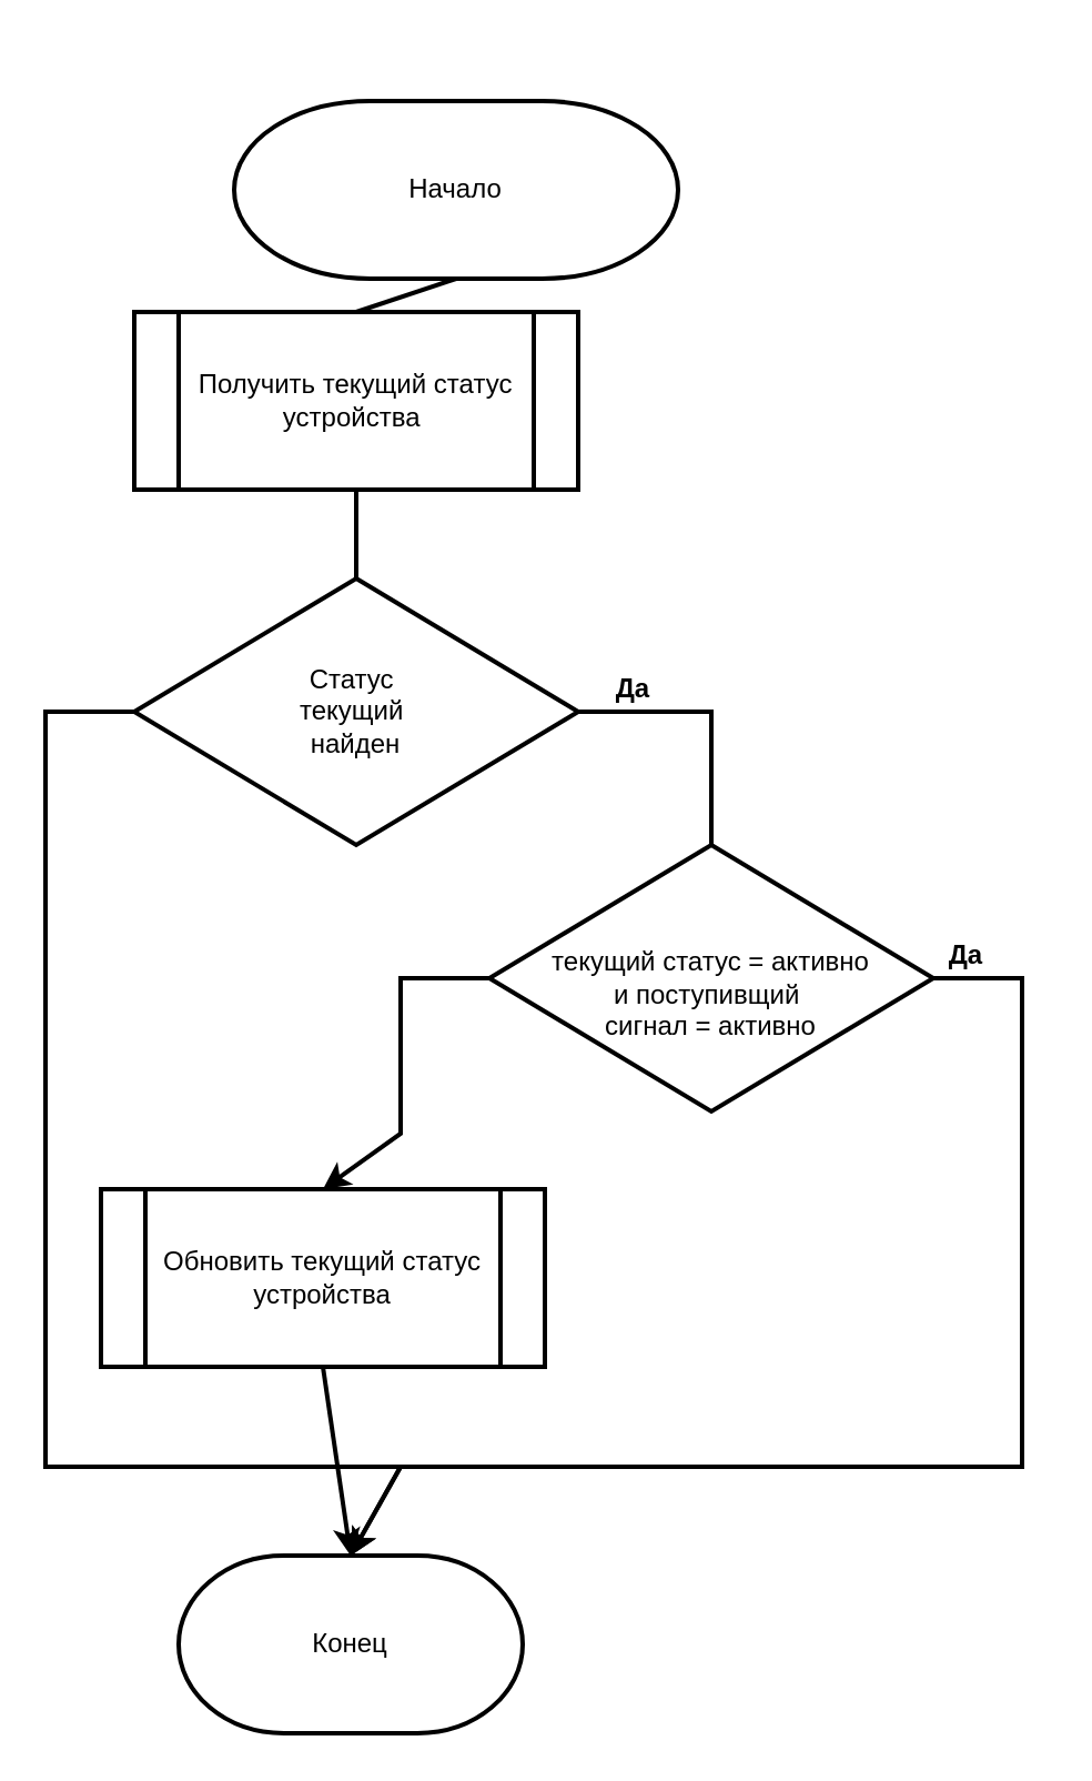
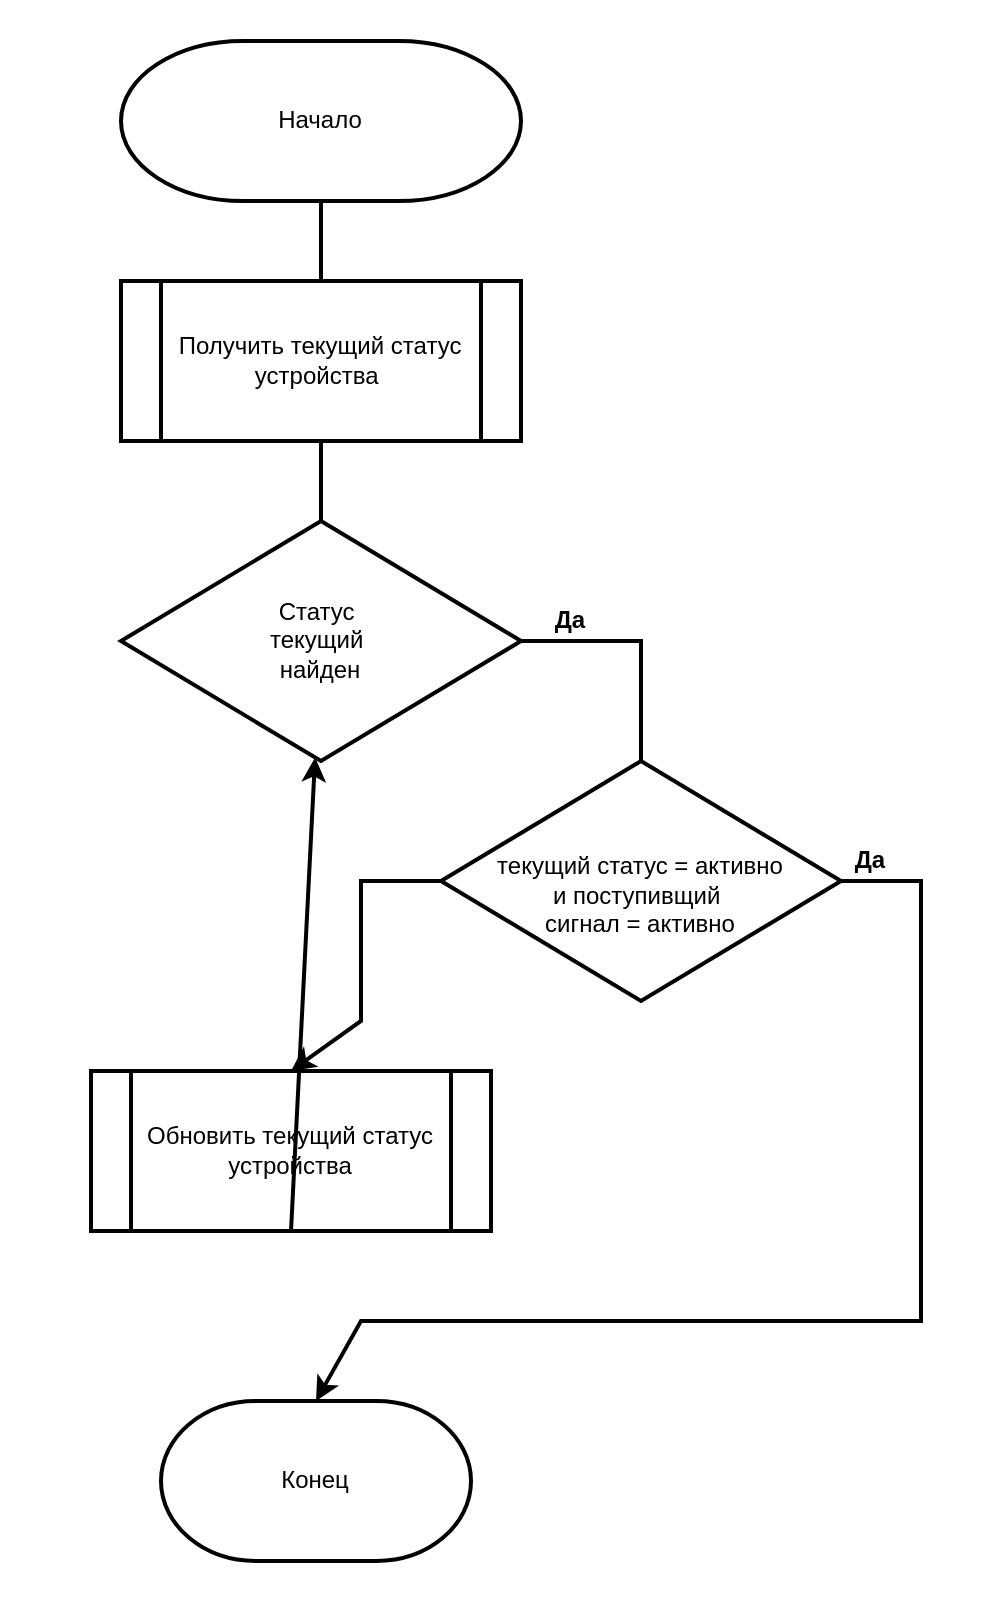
  <mxCell id="0" />
  <mxCell id="1" parent="0" />
- <mxCell id="2" value="Начало" style="strokeWidth=2;html=1;shape=mxgraph.flowchart.terminator;whiteSpace=wrap;" vertex="1" parent="1"><mxGeometry x="105" y="45" width="200" height="80" as="geometry" /></mxCell>
+ <mxCell id="2" value="Начало" style="strokeWidth=2;html=1;shape=mxgraph.flowchart.terminator;whiteSpace=wrap;" vertex="1" parent="1"><mxGeometry x="60" y="20" width="200" height="80" as="geometry" /></mxCell>
  <mxCell id="3" value="Получить текущий статус устройства&amp;nbsp;" style="shape=process;whiteSpace=wrap;html=1;backgroundOutline=1;strokeWidth=2;" vertex="1" parent="1"><mxGeometry x="60" y="140" width="200" height="80" as="geometry" /></mxCell>
  <mxCell id="4" value="Статус&amp;nbsp;&lt;div&gt;текущий&amp;nbsp;&lt;/div&gt;&lt;div&gt;найден&lt;/div&gt;" style="rhombus;whiteSpace=wrap;html=1;strokeWidth=2;" vertex="1" parent="1"><mxGeometry x="60" y="260" width="200" height="120" as="geometry" /></mxCell>
  <mxCell id="5" value="&lt;div&gt;&lt;br&gt;&lt;/div&gt;текущий статус = активно&lt;div&gt;и поступивщий&amp;nbsp;&lt;/div&gt;&lt;div&gt;сигнал = активно&lt;/div&gt;" style="rhombus;whiteSpace=wrap;html=1;strokeWidth=2;" vertex="1" parent="1"><mxGeometry x="220" y="380" width="200" height="120" as="geometry" /></mxCell>
  <mxCell id="6" value="Обновить текущий статус устройства" style="shape=process;whiteSpace=wrap;html=1;backgroundOutline=1;strokeWidth=2;" vertex="1" parent="1"><mxGeometry x="45" y="535" width="200" height="80" as="geometry" /></mxCell>
  <mxCell id="7" value="Конец" style="strokeWidth=2;html=1;shape=mxgraph.flowchart.terminator;whiteSpace=wrap;" vertex="1" parent="1"><mxGeometry x="80" y="700" width="155" height="80" as="geometry" /></mxCell>
  <mxCell id="8" value="" style="endArrow=none;html=1;rounded=0;entryX=0.5;entryY=1;entryDx=0;entryDy=0;entryPerimeter=0;endFill=0;startArrow=none;startFill=0;strokeWidth=2;" edge="1" parent="1" target="2"><mxGeometry width="50" height="50" relative="1" as="geometry"><mxPoint x="160" y="140" as="sourcePoint" /><mxPoint x="250" y="250" as="targetPoint" /></mxGeometry></mxCell>
  <mxCell id="9" value="" style="endArrow=none;html=1;rounded=0;entryX=0.5;entryY=1;entryDx=0;entryDy=0;endFill=0;startArrow=none;startFill=0;strokeWidth=2;exitX=0.5;exitY=0;exitDx=0;exitDy=0;" edge="1" parent="1" source="4" target="3"><mxGeometry width="50" height="50" relative="1" as="geometry"><mxPoint x="170" y="150" as="sourcePoint" /><mxPoint x="170" y="110" as="targetPoint" /></mxGeometry></mxCell>
  <mxCell id="10" value="" style="endArrow=none;html=1;rounded=0;entryX=0.5;entryY=0;entryDx=0;entryDy=0;endFill=0;startArrow=none;startFill=0;strokeWidth=2;exitX=1;exitY=0.5;exitDx=0;exitDy=0;" edge="1" parent="1" source="4" target="5"><mxGeometry width="50" height="50" relative="1" as="geometry"><mxPoint x="170" y="270" as="sourcePoint" /><mxPoint x="170" y="230" as="targetPoint" /><Array as="points"><mxPoint x="320" y="320" /></Array></mxGeometry></mxCell>
- <mxCell id="11" value="" style="endArrow=classic;html=1;rounded=0;exitX=0;exitY=0.5;exitDx=0;exitDy=0;entryX=0.5;entryY=0;entryDx=0;entryDy=0;entryPerimeter=0;strokeWidth=2;" edge="1" parent="1" source="4" target="7"><mxGeometry width="50" height="50" relative="1" as="geometry"><mxPoint x="50" y="320" as="sourcePoint" /><mxPoint x="220" y="440" as="targetPoint" /><Array as="points"><mxPoint x="20" y="320" /><mxPoint x="20" y="660" /><mxPoint x="180" y="660" /></Array></mxGeometry></mxCell>
  <mxCell id="12" value="Да" style="text;html=1;align=center;verticalAlign=middle;whiteSpace=wrap;rounded=0;strokeWidth=1;fontStyle=1" vertex="1" parent="1"><mxGeometry x="250" y="290" width="70" height="40" as="geometry" /></mxCell>
  <mxCell id="13" value="Да" style="text;html=1;align=center;verticalAlign=middle;whiteSpace=wrap;rounded=0;strokeWidth=1;fontStyle=1" vertex="1" parent="1"><mxGeometry x="400" y="410" width="70" height="40" as="geometry" /></mxCell>
  <mxCell id="14" value="" style="endArrow=classic;html=1;rounded=0;entryX=0.5;entryY=0;entryDx=0;entryDy=0;exitX=0;exitY=0.5;exitDx=0;exitDy=0;strokeWidth=2;" edge="1" parent="1" source="5" target="6"><mxGeometry width="50" height="50" relative="1" as="geometry"><mxPoint x="-10" y="390" as="sourcePoint" /><mxPoint x="-70" y="650" as="targetPoint" /><Array as="points"><mxPoint x="180" y="440" /><mxPoint x="180" y="510" /></Array></mxGeometry></mxCell>
  <mxCell id="15" value="" style="endArrow=classic;html=1;rounded=0;entryX=0.5;entryY=0;entryDx=0;entryDy=0;entryPerimeter=0;exitX=1;exitY=0.5;exitDx=0;exitDy=0;fontStyle=1;strokeWidth=2;" edge="1" parent="1" source="5" target="7"><mxGeometry width="50" height="50" relative="1" as="geometry"><mxPoint x="360" y="550" as="sourcePoint" /><mxPoint x="410" y="500" as="targetPoint" /><Array as="points"><mxPoint x="460" y="440" /><mxPoint x="460" y="660" /><mxPoint x="180" y="660" /></Array></mxGeometry></mxCell>
- <mxCell id="16" value="" style="endArrow=classic;html=1;rounded=0;exitX=0.5;exitY=1;exitDx=0;exitDy=0;entryX=0.5;entryY=0;entryDx=0;entryDy=0;entryPerimeter=0;strokeWidth=2;" edge="1" parent="1" source="6" target="7"><mxGeometry width="50" height="50" relative="1" as="geometry"><mxPoint x="360" y="550" as="sourcePoint" /><mxPoint x="410" y="500" as="targetPoint" /></mxGeometry></mxCell>
+ <mxCell id="16" value="" style="endArrow=classic;html=1;rounded=0;exitX=0.5;exitY=1;exitDx=0;exitDy=0;strokeWidth=2;" edge="1" parent="1" source="6" target="4"><mxGeometry width="50" height="50" relative="1" as="geometry"><mxPoint x="360" y="550" as="sourcePoint" /><mxPoint x="410" y="500" as="targetPoint" /></mxGeometry></mxCell>
